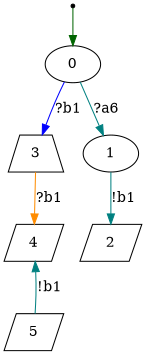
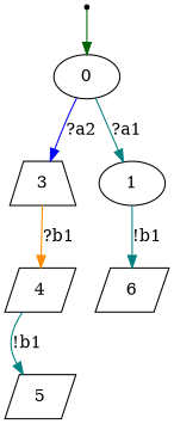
  digraph {
    node [shape=parallelogram]
    edge [color=teal]
    ENTRY [shape=point]
    0 [shape=ellipse]
    3 [shape=trapezium]
    1 [shape=ellipse]
    4
-   2
+   2 [label=6]
    5
    ENTRY -> 0 [color=darkgreen]
-   0 -> 3 [color=blue label="?b1"]
-   0 -> 1 [label="?a6"]
+   0 -> 3 [color=blue label="?a2"]
+   0 -> 1 [label="?a1"]
    3 -> 4 [color=darkorange label="?b1"]
    1 -> 2 [label="!b1"]
-   5 -> 4 [label="!b1"]
+   4 -> 5 [label="!b1"]
  }
